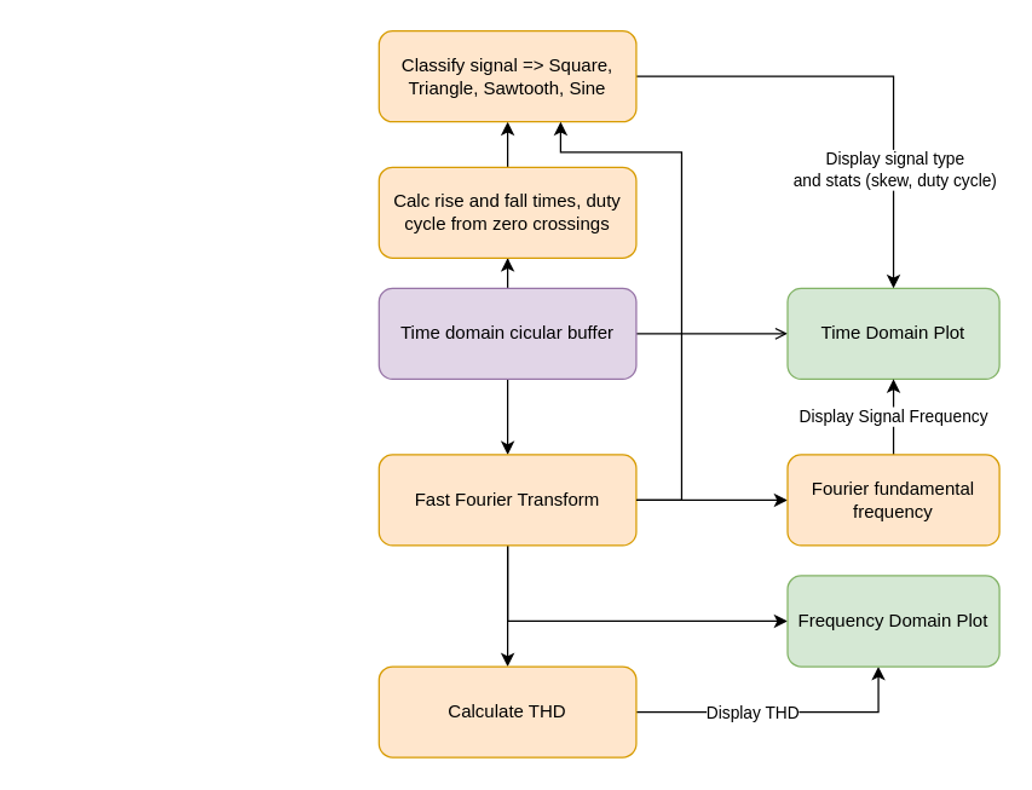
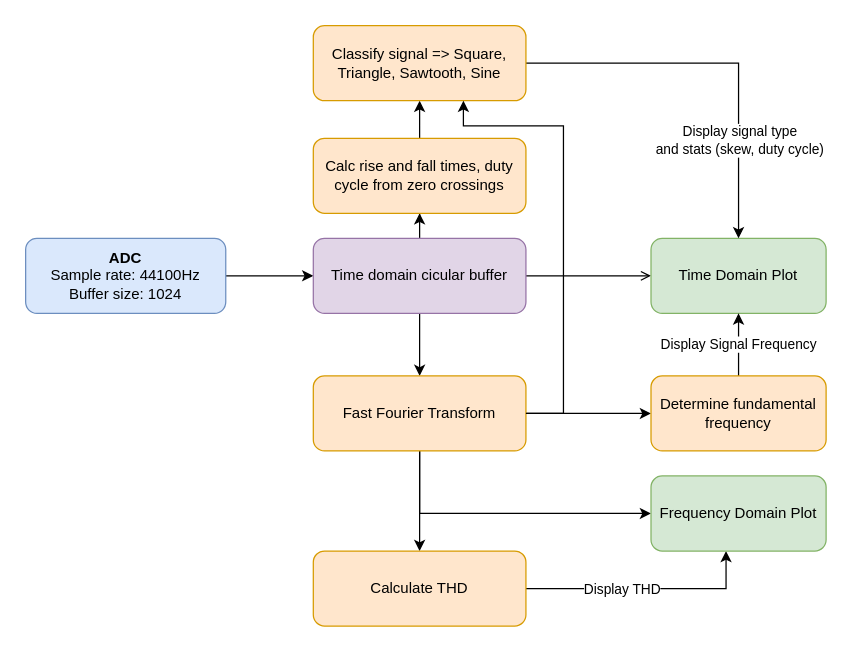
  <mxCell id="0" />
  <mxCell id="1" parent="0" />
+ <mxCell id="2" value="" style="edgeStyle=orthogonalEdgeStyle;rounded=0;orthogonalLoop=1;jettySize=auto;html=1;" edge="1" parent="1" source="3" target="7"><mxGeometry relative="1" as="geometry" /></mxCell>
+ <mxCell id="3" value="&lt;b&gt;ADC&lt;/b&gt;&lt;div&gt;Sample rate: 44100Hz&lt;/div&gt;&lt;div&gt;Buffer size: 1024&lt;/div&gt;" style="rounded=1;whiteSpace=wrap;html=1;fillColor=#dae8fc;strokeColor=#6c8ebf;" vertex="1" parent="1"><mxGeometry x="20" y="190" width="160" height="60" as="geometry" /></mxCell>
  <mxCell id="4" value="" style="edgeStyle=orthogonalEdgeStyle;rounded=0;orthogonalLoop=1;jettySize=auto;html=1;endArrow=open;" edge="1" parent="1" source="7" target="8"><mxGeometry relative="1" as="geometry"><Array as="points"><mxPoint x="440" y="220" /><mxPoint x="440" y="220" /></Array></mxGeometry></mxCell>
  <mxCell id="5" value="" style="edgeStyle=orthogonalEdgeStyle;rounded=0;orthogonalLoop=1;jettySize=auto;html=1;" edge="1" parent="1" source="7" target="12"><mxGeometry relative="1" as="geometry" /></mxCell>
  <mxCell id="6" value="" style="edgeStyle=orthogonalEdgeStyle;rounded=0;orthogonalLoop=1;jettySize=auto;html=1;" edge="1" parent="1" source="7" target="21"><mxGeometry relative="1" as="geometry" /></mxCell>
  <mxCell id="7" value="Time domain cicular buffer" style="whiteSpace=wrap;html=1;rounded=1;fillColor=#e1d5e7;strokeColor=#9673a6;" vertex="1" parent="1"><mxGeometry x="250" y="190" width="170" height="60" as="geometry" /></mxCell>
  <mxCell id="8" value="Time Domain&amp;nbsp;&lt;span style=&quot;background-color: transparent; color: light-dark(rgb(0, 0, 0), rgb(255, 255, 255));&quot;&gt;Plot&lt;/span&gt;" style="whiteSpace=wrap;html=1;rounded=1;fillColor=#d5e8d4;strokeColor=#82b366;" vertex="1" parent="1"><mxGeometry x="520" y="190" width="140" height="60" as="geometry" /></mxCell>
  <mxCell id="9" value="" style="edgeStyle=orthogonalEdgeStyle;rounded=0;orthogonalLoop=1;jettySize=auto;html=1;" edge="1" parent="1" source="12" target="18"><mxGeometry relative="1" as="geometry" /></mxCell>
  <mxCell id="10" value="" style="edgeStyle=orthogonalEdgeStyle;rounded=0;orthogonalLoop=1;jettySize=auto;html=1;" edge="1" parent="1" source="12" target="15"><mxGeometry relative="1" as="geometry" /></mxCell>
  <mxCell id="11" style="edgeStyle=orthogonalEdgeStyle;rounded=0;orthogonalLoop=1;jettySize=auto;html=1;entryX=0;entryY=0.5;entryDx=0;entryDy=0;" edge="1" parent="1" source="12" target="19"><mxGeometry relative="1" as="geometry"><Array as="points"><mxPoint x="335" y="410" /></Array></mxGeometry></mxCell>
  <mxCell id="12" value="Fast Fourier Transform" style="whiteSpace=wrap;html=1;rounded=1;fillColor=#ffe6cc;strokeColor=#d79b00;" vertex="1" parent="1"><mxGeometry x="250" y="300" width="170" height="60" as="geometry" /></mxCell>
  <mxCell id="13" style="edgeStyle=orthogonalEdgeStyle;rounded=0;orthogonalLoop=1;jettySize=auto;html=1;" edge="1" parent="1" source="15" target="19"><mxGeometry relative="1" as="geometry"><Array as="points"><mxPoint x="580" y="470" /></Array></mxGeometry></mxCell>
  <mxCell id="14" value="Display THD" style="edgeLabel;html=1;align=center;verticalAlign=middle;resizable=0;points=[];" vertex="1" connectable="0" parent="13"><mxGeometry x="-0.353" y="-1" relative="1" as="geometry"><mxPoint x="15" y="-1" as="offset" /></mxGeometry></mxCell>
  <mxCell id="15" value="Calculate THD" style="whiteSpace=wrap;html=1;rounded=1;fillColor=#ffe6cc;strokeColor=#d79b00;" vertex="1" parent="1"><mxGeometry x="250" y="440" width="170" height="60" as="geometry" /></mxCell>
  <mxCell id="16" value="" style="edgeStyle=orthogonalEdgeStyle;rounded=0;orthogonalLoop=1;jettySize=auto;html=1;" edge="1" parent="1" source="18" target="8"><mxGeometry relative="1" as="geometry" /></mxCell>
  <mxCell id="17" value="Display Signal Frequency" style="edgeLabel;html=1;align=center;verticalAlign=middle;resizable=0;points=[];" vertex="1" connectable="0" parent="16"><mxGeometry x="0.047" y="1" relative="1" as="geometry"><mxPoint as="offset" /></mxGeometry></mxCell>
- <mxCell id="18" value="Fourier fundamental frequency" style="whiteSpace=wrap;html=1;rounded=1;fillColor=#ffe6cc;strokeColor=#d79b00;" vertex="1" parent="1"><mxGeometry x="520" y="300" width="140" height="60" as="geometry" /></mxCell>
+ <mxCell id="18" value="Determine fundamental frequency" style="whiteSpace=wrap;html=1;rounded=1;fillColor=#ffe6cc;strokeColor=#d79b00;" vertex="1" parent="1"><mxGeometry x="520" y="300" width="140" height="60" as="geometry" /></mxCell>
  <mxCell id="19" value="Frequency Domain Plot" style="whiteSpace=wrap;html=1;rounded=1;fillColor=#d5e8d4;strokeColor=#82b366;" vertex="1" parent="1"><mxGeometry x="520" y="380" width="140" height="60" as="geometry" /></mxCell>
  <mxCell id="20" value="" style="edgeStyle=orthogonalEdgeStyle;rounded=0;orthogonalLoop=1;jettySize=auto;html=1;" edge="1" parent="1" source="21" target="24"><mxGeometry relative="1" as="geometry" /></mxCell>
  <mxCell id="21" value="Calc rise and fall times, duty cycle from zero crossings" style="whiteSpace=wrap;html=1;rounded=1;fillColor=#ffe6cc;strokeColor=#d79b00;" vertex="1" parent="1"><mxGeometry x="250" y="110" width="170" height="60" as="geometry" /></mxCell>
  <mxCell id="22" style="edgeStyle=orthogonalEdgeStyle;rounded=0;orthogonalLoop=1;jettySize=auto;html=1;entryX=0.5;entryY=0;entryDx=0;entryDy=0;" edge="1" parent="1" source="24" target="8"><mxGeometry relative="1" as="geometry" /></mxCell>
  <mxCell id="23" value="Display signal type&lt;div&gt;and stats (skew, duty cycle)&lt;/div&gt;" style="edgeLabel;html=1;align=center;verticalAlign=middle;resizable=0;points=[];" vertex="1" connectable="0" parent="22"><mxGeometry x="0.49" y="6" relative="1" as="geometry"><mxPoint x="-6" as="offset" /></mxGeometry></mxCell>
  <mxCell id="24" value="Classify signal =&amp;gt; Square, Triangle, Sawtooth, Sine" style="whiteSpace=wrap;html=1;rounded=1;fillColor=#ffe6cc;strokeColor=#d79b00;" vertex="1" parent="1"><mxGeometry x="250" y="20" width="170" height="60" as="geometry" /></mxCell>
  <mxCell id="25" style="edgeStyle=orthogonalEdgeStyle;rounded=0;orthogonalLoop=1;jettySize=auto;html=1;" edge="1" parent="1"><mxGeometry relative="1" as="geometry"><mxPoint x="420" y="330" as="sourcePoint" /><mxPoint x="370" y="80" as="targetPoint" /><Array as="points"><mxPoint x="450" y="330" /><mxPoint x="450" y="100" /><mxPoint x="370" y="100" /></Array></mxGeometry></mxCell>
